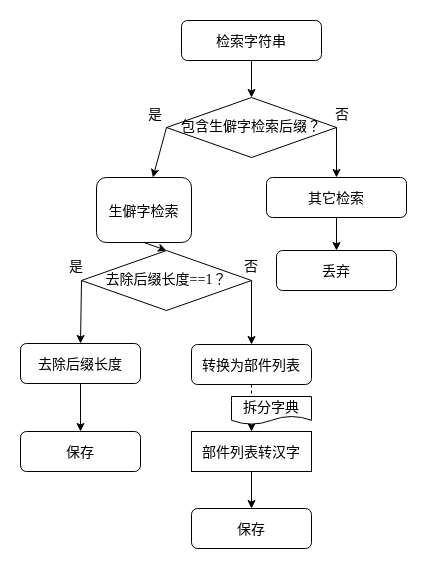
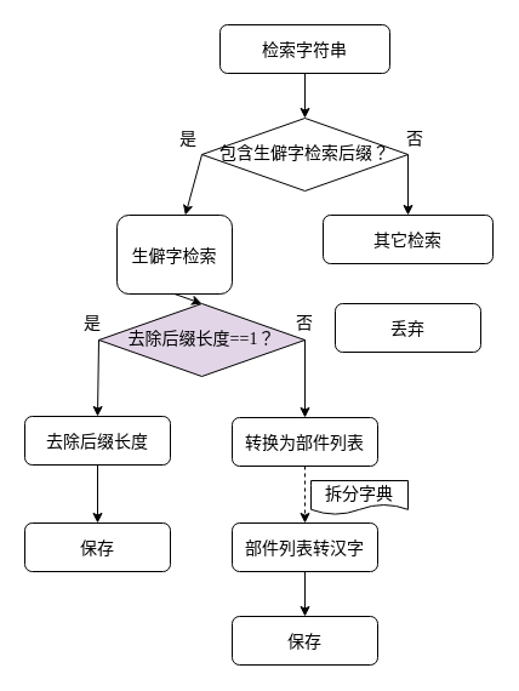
  <mxCell id="0" />
  <mxCell id="1" parent="0" />
  <mxCell id="2" value="生僻字检索" style="rounded=1;fontSize=14;glass=0;strokeWidth=1;shadow=0;fontFamily=SimSun;" parent="1" vertex="1"><mxGeometry x="96" y="177" width="95" height="65" as="geometry" /></mxCell>
  <mxCell id="3" value="去除后缀长度" style="rounded=1;fontSize=14;glass=0;strokeWidth=1;shadow=0;fontFamily=SimSun;" parent="1" vertex="1"><mxGeometry x="20" y="343" width="120" height="40" as="geometry" /></mxCell>
- <mxCell id="4" value="去除后缀长度==1？" style="rhombus;shadow=0;fontFamily=SimSun;fontSize=14;align=center;strokeWidth=1;spacing=6;spacingTop=-4;" parent="1" vertex="1"><mxGeometry x="81" y="250" width="170" height="60" as="geometry" /></mxCell>
- <mxCell id="5" value="部件列表转汉字" style="fontSize=14;glass=0;strokeWidth=1;shadow=0;fontFamily=SimSun;rounded=0;" parent="1" vertex="1"><mxGeometry x="191" y="431" width="120" height="40" as="geometry" /></mxCell>
+ <mxCell id="4" value="去除后缀长度==1？" style="rhombus;shadow=0;fontFamily=SimSun;fontSize=14;align=center;strokeWidth=1;spacing=6;spacingTop=-4;fillColor=#e1d5e7;" parent="1" vertex="1"><mxGeometry x="81" y="250" width="170" height="60" as="geometry" /></mxCell>
+ <mxCell id="5" value="部件列表转汉字" style="rounded=1;fontSize=14;glass=0;strokeWidth=1;shadow=0;fontFamily=SimSun;" parent="1" vertex="1"><mxGeometry x="191" y="431" width="120" height="40" as="geometry" /></mxCell>
  <mxCell id="6" value="转换为部件列表" style="rounded=1;fontSize=14;glass=0;strokeWidth=1;shadow=0;fontFamily=SimSun;" parent="1" vertex="1"><mxGeometry x="191" y="344" width="120" height="40" as="geometry" /></mxCell>
  <mxCell id="7" value="" style="endArrow=classic;rounded=0;exitX=0;exitY=0.5;exitDx=0;exitDy=0;entryX=0.5;entryY=0;entryDx=0;entryDy=0;fontSize=14;fontFamily=SimSun;" parent="1" source="4" target="3" edge="1"><mxGeometry width="50" height="50" relative="1" as="geometry"><mxPoint x="176" y="430" as="sourcePoint" /><mxPoint x="26" y="360" as="targetPoint" /></mxGeometry></mxCell>
  <mxCell id="8" value="" style="endArrow=classic;rounded=0;exitX=0.5;exitY=1;exitDx=0;exitDy=0;entryX=0.5;entryY=0;entryDx=0;entryDy=0;fontSize=14;fontFamily=SimSun;" parent="1" source="2" target="4" edge="1"><mxGeometry width="50" height="50" relative="1" as="geometry"><mxPoint x="36" y="325" as="sourcePoint" /><mxPoint x="166" y="255" as="targetPoint" /></mxGeometry></mxCell>
  <mxCell id="9" value="保存" style="rounded=1;fontSize=14;glass=0;strokeWidth=1;shadow=0;fontFamily=SimSun;" parent="1" vertex="1"><mxGeometry x="191" y="508" width="120" height="40" as="geometry" /></mxCell>
  <mxCell id="10" value="" style="endArrow=classic;rounded=0;exitX=1;exitY=0.5;exitDx=0;exitDy=0;entryX=0.5;entryY=0;entryDx=0;entryDy=0;fontSize=14;fontFamily=SimSun;" parent="1" source="4" target="6" edge="1"><mxGeometry width="50" height="50" relative="1" as="geometry"><mxPoint x="36" y="300" as="sourcePoint" /><mxPoint x="36" y="374" as="targetPoint" /></mxGeometry></mxCell>
  <mxCell id="11" value="" style="endArrow=classic;rounded=0;exitX=0.5;exitY=1;exitDx=0;exitDy=0;entryX=0.5;entryY=0;entryDx=0;entryDy=0;fontSize=14;fontFamily=SimSun;dashed=1;" parent="1" source="6" target="5" edge="1"><mxGeometry width="50" height="50" relative="1" as="geometry"><mxPoint x="206" y="292" as="sourcePoint" /><mxPoint x="206" y="362" as="targetPoint" /></mxGeometry></mxCell>
  <mxCell id="12" value="检索字符串" style="rounded=1;fontSize=14;glass=0;strokeWidth=1;shadow=0;fontFamily=SimSun;" parent="1" vertex="1"><mxGeometry x="181" y="20" width="140" height="40" as="geometry" /></mxCell>
  <mxCell id="13" value="包含生僻字检索后缀？" style="rhombus;shadow=0;fontFamily=SimSun;fontSize=14;align=center;strokeWidth=1;spacing=6;spacingTop=-4;" parent="1" vertex="1"><mxGeometry x="166" y="97" width="170" height="60" as="geometry" /></mxCell>
  <mxCell id="14" value="保存" style="rounded=1;fontSize=14;glass=0;strokeWidth=1;shadow=0;fontFamily=SimSun;" parent="1" vertex="1"><mxGeometry x="20" y="431" width="120" height="40" as="geometry" /></mxCell>
  <mxCell id="15" value="其它检索" style="rounded=1;fontSize=14;glass=0;strokeWidth=1;shadow=0;fontFamily=SimSun;" parent="1" vertex="1"><mxGeometry x="266" y="177" width="140" height="40" as="geometry" /></mxCell>
  <mxCell id="16" value="" style="endArrow=classic;rounded=0;exitX=1;exitY=0.5;exitDx=0;exitDy=0;entryX=0.5;entryY=0;entryDx=0;entryDy=0;fontSize=14;fontFamily=SimSun;" parent="1" source="13" target="15" edge="1"><mxGeometry width="50" height="50" relative="1" as="geometry"><mxPoint x="121" y="237" as="sourcePoint" /><mxPoint x="386" y="187" as="targetPoint" /></mxGeometry></mxCell>
  <mxCell id="17" value="是" style="text;strokeColor=none;fillColor=none;align=center;verticalAlign=middle;rounded=0;fontSize=14;fontFamily=SimSun;" parent="1" vertex="1"><mxGeometry x="46" y="250" width="60" height="30" as="geometry" /></mxCell>
  <mxCell id="18" value="否" style="text;strokeColor=none;fillColor=none;align=center;verticalAlign=middle;rounded=0;fontSize=14;fontFamily=SimSun;" parent="1" vertex="1"><mxGeometry x="221" y="250" width="60" height="30" as="geometry" /></mxCell>
  <mxCell id="19" value="" style="endArrow=classic;rounded=0;exitX=0.5;exitY=1;exitDx=0;exitDy=0;entryX=0.5;entryY=0;entryDx=0;entryDy=0;fontSize=14;fontFamily=SimSun;" parent="1" source="12" target="13" edge="1"><mxGeometry width="50" height="50" relative="1" as="geometry"><mxPoint x="351" y="137" as="sourcePoint" /><mxPoint x="390" y="197" as="targetPoint" /></mxGeometry></mxCell>
  <mxCell id="20" value="" style="endArrow=classic;rounded=0;exitX=0;exitY=0.5;exitDx=0;exitDy=0;fontSize=14;fontFamily=SimSun;" parent="1" source="13" target="2" edge="1"><mxGeometry width="50" height="50" relative="1" as="geometry"><mxPoint x="186" y="237" as="sourcePoint" /><mxPoint x="120" y="280" as="targetPoint" /></mxGeometry></mxCell>
  <mxCell id="21" value="丢弃" style="rounded=1;fontSize=14;glass=0;strokeWidth=1;shadow=0;fontFamily=SimSun;" parent="1" vertex="1"><mxGeometry x="276" y="250" width="120" height="40" as="geometry" /></mxCell>
- <mxCell id="22" value="拆分字典" style="shape=document;boundedLbl=1;fontSize=14;fontFamily=SimSun;" parent="1" vertex="1"><mxGeometry x="231" y="396" width="80" height="28" as="geometry" /></mxCell>
+ <mxCell id="22" value="拆分字典" style="shape=document;boundedLbl=1;fontSize=14;fontFamily=SimSun;" parent="1" vertex="1"><mxGeometry x="256" y="396" width="80" height="28" as="geometry" /></mxCell>
  <mxCell id="23" value="" style="endArrow=classic;rounded=0;exitX=0.5;exitY=1;exitDx=0;exitDy=0;entryX=0.5;entryY=0;entryDx=0;entryDy=0;fontSize=14;fontFamily=SimSun;" parent="1" source="3" target="14" edge="1"><mxGeometry width="50" height="50" relative="1" as="geometry"><mxPoint x="91" y="282" as="sourcePoint" /><mxPoint x="91" y="362" as="targetPoint" /></mxGeometry></mxCell>
  <mxCell id="24" value="" style="endArrow=classic;rounded=0;exitX=0.5;exitY=1;exitDx=0;exitDy=0;entryX=0.5;entryY=0;entryDx=0;entryDy=0;fontSize=14;fontFamily=SimSun;" parent="1" source="5" target="9" edge="1"><mxGeometry width="50" height="50" relative="1" as="geometry"><mxPoint x="91" y="402" as="sourcePoint" /><mxPoint x="91" y="442" as="targetPoint" /></mxGeometry></mxCell>
  <mxCell id="25" value="是" style="text;strokeColor=none;fillColor=none;align=center;verticalAlign=middle;rounded=0;fontSize=14;fontFamily=SimSun;" parent="1" vertex="1"><mxGeometry x="125" y="98" width="60" height="30" as="geometry" /></mxCell>
  <mxCell id="26" value="否" style="text;strokeColor=none;fillColor=none;align=center;verticalAlign=middle;rounded=0;fontSize=14;fontFamily=SimSun;" parent="1" vertex="1"><mxGeometry x="312" y="98" width="60" height="30" as="geometry" /></mxCell>
- <mxCell id="27" value="" style="endArrow=classic;rounded=0;exitX=0.5;exitY=1;exitDx=0;exitDy=0;entryX=0.5;entryY=0;entryDx=0;entryDy=0;fontSize=14;fontFamily=SimSun;" parent="1" source="15" target="21" edge="1"><mxGeometry width="50" height="50" relative="1" as="geometry"><mxPoint x="91" y="415" as="sourcePoint" /><mxPoint x="91" y="453" as="targetPoint" /></mxGeometry></mxCell>
